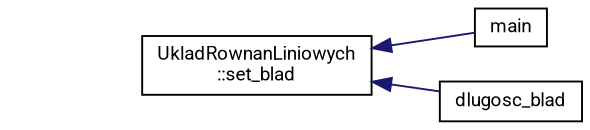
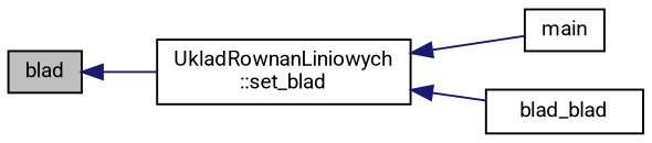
  digraph {
    fontname=Roboto
    rankdir=LR
    node [color=black fillcolor=white fontname=Roboto fontsize=10 shape=record style=filled]
    edge [color=midnightblue dir=back fontname=Roboto fontsize=10 labelfontname=Helvetica labelfontsize=10 style=solid]
+   n1 [fillcolor=grey75 fontcolor=black height=0.2 label=blad width=0.4]
    n2 [height=0.2 label="UkladRownanLiniowych\l::set_blad" width=0.4]
    n3 [height=0.2 label=main width=0.4]
-   n4 [height=0.2 label=dlugosc_blad width=0.4]
+   n4 [height=0.2 label=blad_blad width=0.4]
+   n1 -> n2
    n2 -> n3
    n2 -> n4
  }
